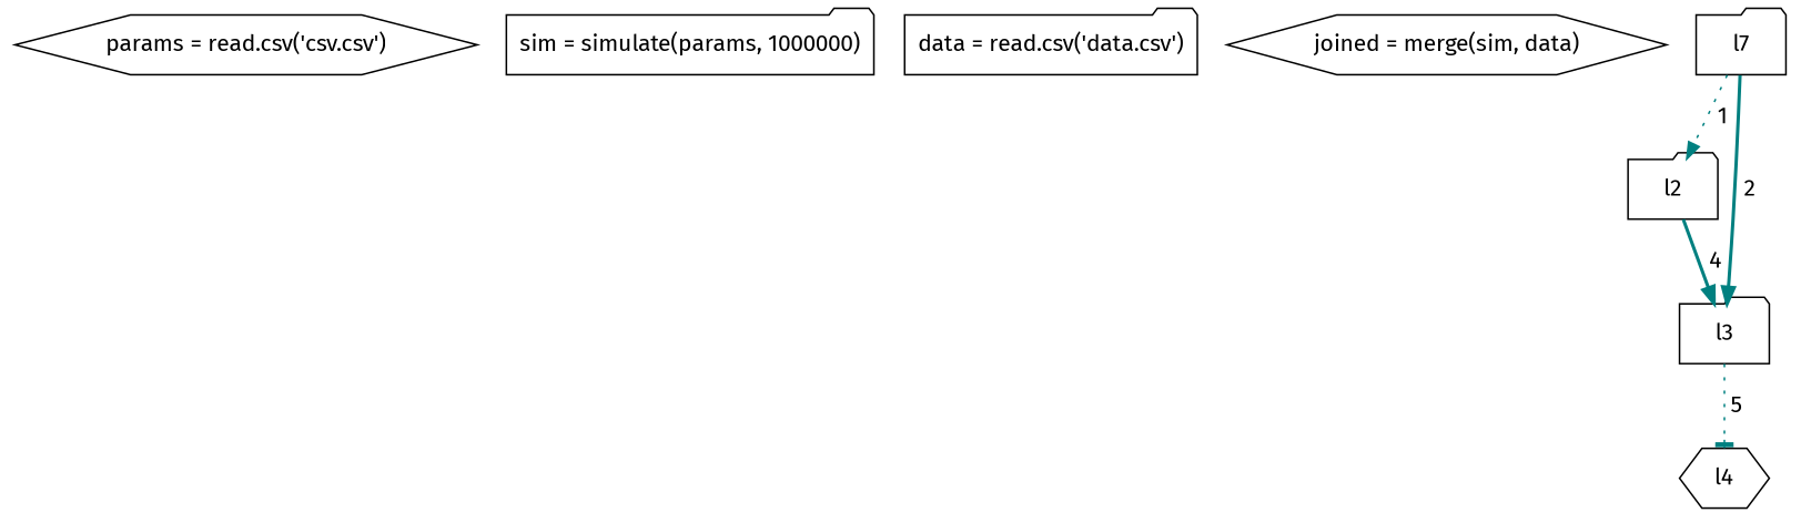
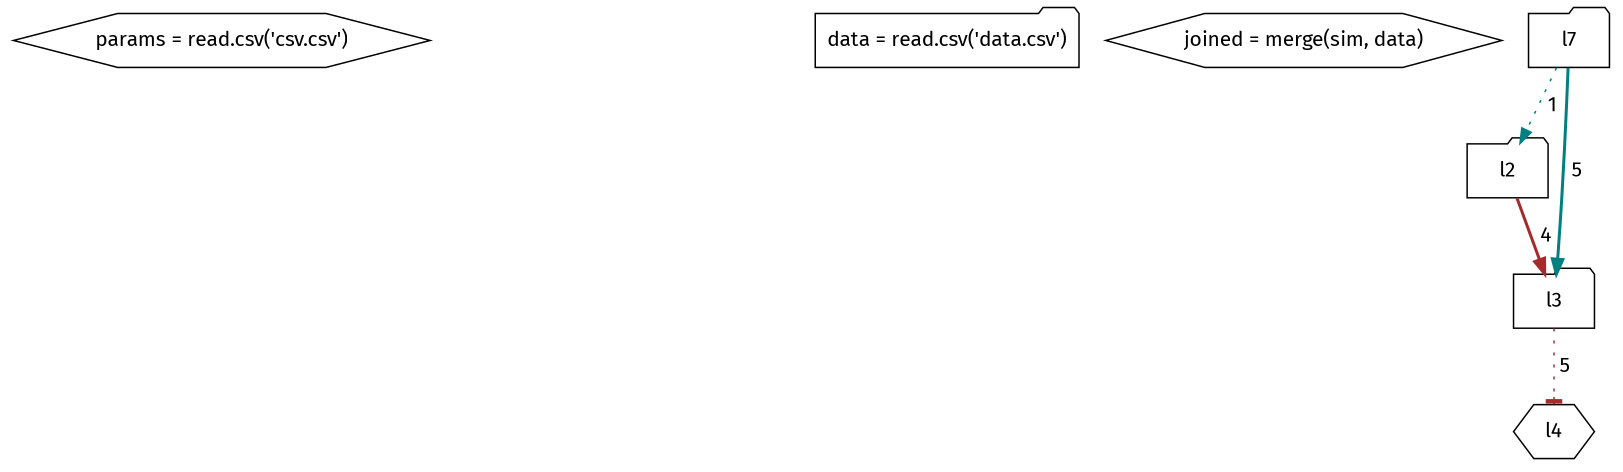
  digraph {
    fontname="Fira Sans"
    node [fontname="Fira Sans" shape=folder]
    edge [arrowhead=normal color=teal fontname="Fira Sans" style=dotted]
    n1 [label="params = read.csv('csv.csv')" shape=hexagon]
-   n2 [label="sim = simulate(params, 1000000)"]
    n3 [label="data = read.csv('data.csv')"]
    n4 [label="joined = merge(sim, data)" shape=hexagon]
    n5 [label=l7]
    l2
    l3
    l4 [shape=hexagon]
    n5 -> l2 [label=" 1"]
-   n5 -> l3 [label=" 2" style=bold]
-   l2 -> l3 [label=" 4" style=bold]
-   l3 -> l4 [arrowhead=tee label=" 5"]
+   n5 -> l3 [label=" 5" style=bold]
+   l2 -> l3 [color=brown label=" 4" style=bold]
+   l3 -> l4 [arrowhead=tee color=brown label=" 5"]
  }
